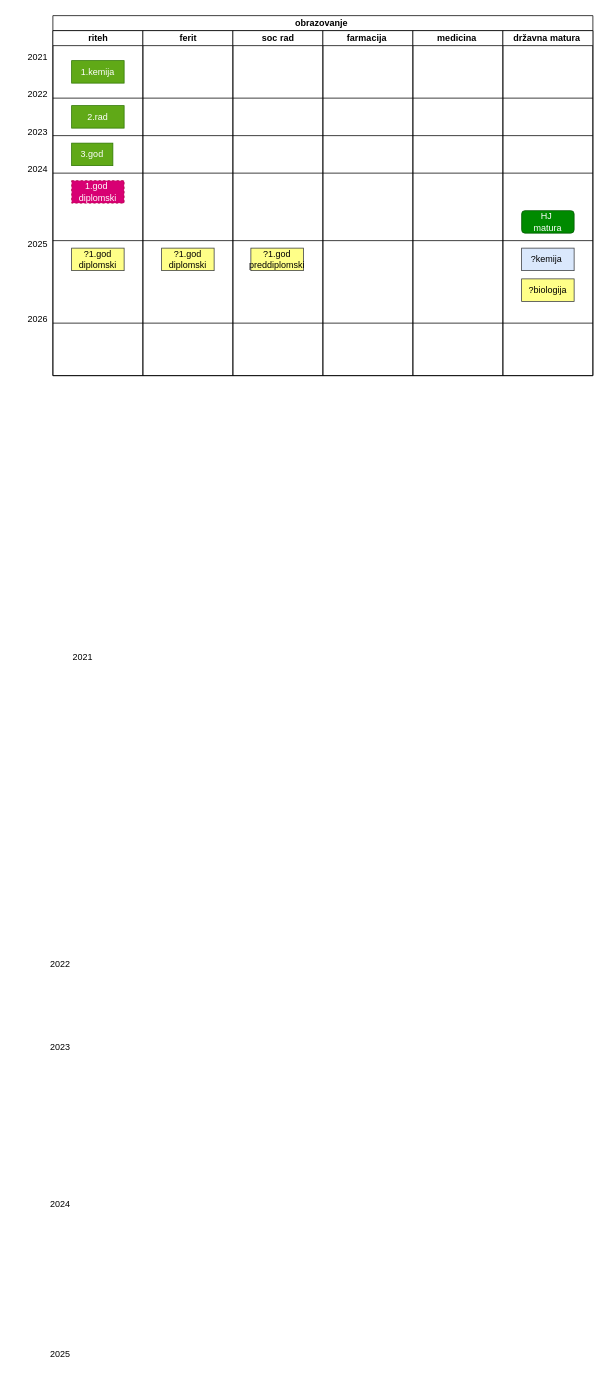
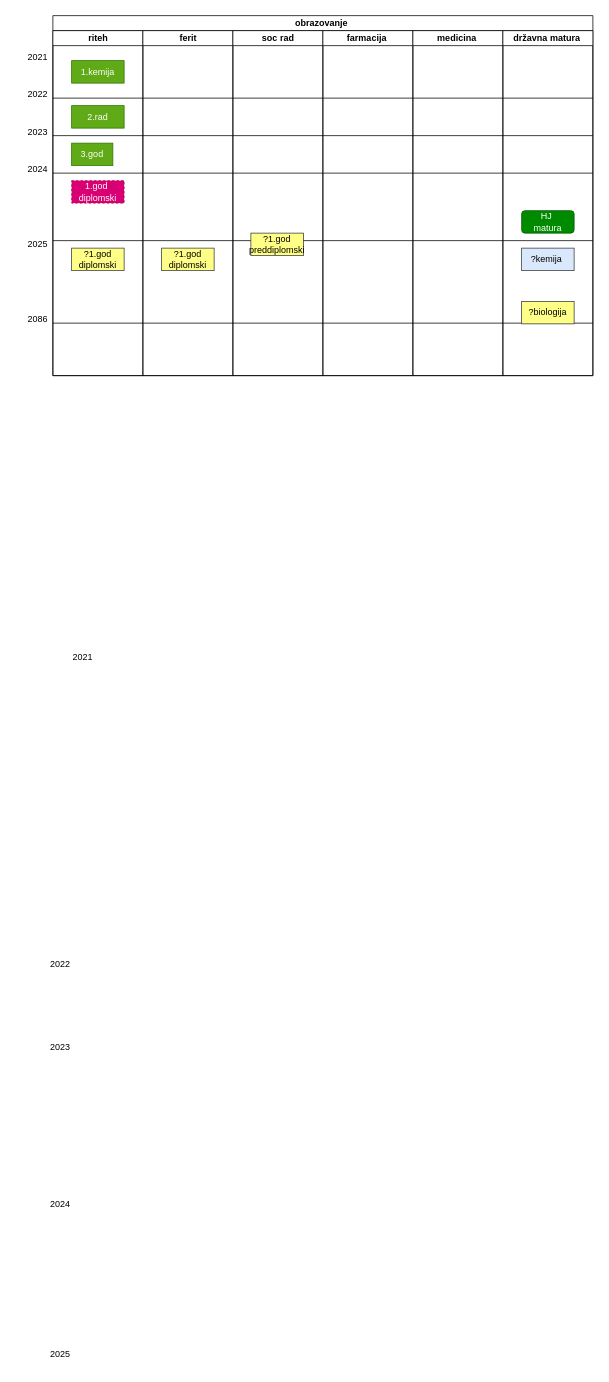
  <mxCell id="0" />
  <mxCell id="1" parent="0" />
  <mxCell id="2" value="2021" style="text;html=1;align=center;verticalAlign=middle;whiteSpace=wrap;rounded=0;" vertex="1" parent="1"><mxGeometry x="80" y="860" width="60" height="30" as="geometry" /></mxCell>
  <mxCell id="3" value="2022" style="text;html=1;align=center;verticalAlign=middle;whiteSpace=wrap;rounded=0;" vertex="1" parent="1"><mxGeometry x="50" y="1270" width="60" height="30" as="geometry" /></mxCell>
  <mxCell id="4" value="2023" style="text;html=1;align=center;verticalAlign=middle;whiteSpace=wrap;rounded=0;" vertex="1" parent="1"><mxGeometry x="50" y="1380" width="60" height="30" as="geometry" /></mxCell>
  <mxCell id="5" value="2024" style="text;html=1;align=center;verticalAlign=middle;whiteSpace=wrap;rounded=0;" vertex="1" parent="1"><mxGeometry x="50" y="1590" width="60" height="30" as="geometry" /></mxCell>
  <mxCell id="6" value="2025" style="text;html=1;align=center;verticalAlign=middle;whiteSpace=wrap;rounded=0;" vertex="1" parent="1"><mxGeometry x="50" y="1790" width="60" height="30" as="geometry" /></mxCell>
  <mxCell id="7" value="obrazovanje&amp;nbsp;" style="swimlane;html=1;childLayout=stackLayout;resizeParent=1;resizeParentMax=0;startSize=20;whiteSpace=wrap;" vertex="1" parent="1"><mxGeometry x="70" y="20" width="720" height="480" as="geometry" /></mxCell>
  <mxCell id="8" value="riteh" style="swimlane;html=1;startSize=20;" vertex="1" parent="7"><mxGeometry y="20" width="120" height="460" as="geometry" /></mxCell>
  <mxCell id="9" value="1.kemija" style="rounded=0;whiteSpace=wrap;html=1;fillColor=#60a917;fontColor=#ffffff;strokeColor=#2D7600;" vertex="1" parent="8"><mxGeometry x="25" y="40" width="70" height="30" as="geometry" /></mxCell>
  <mxCell id="10" value="2.rad" style="rounded=0;whiteSpace=wrap;html=1;fillColor=#60a917;fontColor=#ffffff;strokeColor=#2D7600;" vertex="1" parent="8"><mxGeometry x="25" y="100" width="70" height="30" as="geometry" /></mxCell>
  <mxCell id="11" value="3.god" style="rounded=0;whiteSpace=wrap;html=1;fillColor=#60a917;fontColor=#ffffff;strokeColor=#2D7600;" vertex="1" parent="8"><mxGeometry x="25" y="150" width="55" height="30" as="geometry" /></mxCell>
  <mxCell id="12" value="1.god&amp;nbsp;&lt;div&gt;diplomski&lt;/div&gt;" style="rounded=0;whiteSpace=wrap;html=1;fillColor=#d80073;fontColor=#ffffff;strokeColor=#A50040;dashed=1;" vertex="1" parent="8"><mxGeometry x="25" y="200" width="70" height="30" as="geometry" /></mxCell>
  <mxCell id="13" value="?1.god&lt;div&gt;diplomski&lt;/div&gt;" style="rounded=0;whiteSpace=wrap;html=1;fillColor=#ffff88;strokeColor=#36393d;" vertex="1" parent="8"><mxGeometry x="25" y="290" width="70" height="30" as="geometry" /></mxCell>
  <mxCell id="14" value="ferit" style="swimlane;html=1;startSize=20;" vertex="1" parent="7"><mxGeometry x="120" y="20" width="120" height="460" as="geometry" /></mxCell>
  <mxCell id="15" value="" style="endArrow=none;html=1;rounded=0;exitX=0.833;exitY=0.667;exitDx=0;exitDy=0;exitPerimeter=0;" edge="1" parent="14"><mxGeometry width="50" height="50" relative="1" as="geometry"><mxPoint x="-120" y="140" as="sourcePoint" /><mxPoint x="600" y="140" as="targetPoint" /></mxGeometry></mxCell>
  <mxCell id="16" value="" style="endArrow=none;html=1;rounded=0;exitX=0.833;exitY=0.667;exitDx=0;exitDy=0;exitPerimeter=0;" edge="1" parent="14"><mxGeometry width="50" height="50" relative="1" as="geometry"><mxPoint x="-120" y="190" as="sourcePoint" /><mxPoint x="600" y="190" as="targetPoint" /></mxGeometry></mxCell>
  <mxCell id="17" value="" style="endArrow=none;html=1;rounded=0;exitX=0.833;exitY=0.667;exitDx=0;exitDy=0;exitPerimeter=0;" edge="1" parent="14"><mxGeometry width="50" height="50" relative="1" as="geometry"><mxPoint x="-120" y="280" as="sourcePoint" /><mxPoint x="600" y="280" as="targetPoint" /></mxGeometry></mxCell>
  <mxCell id="18" value="" style="endArrow=none;html=1;rounded=0;exitX=0.833;exitY=0.667;exitDx=0;exitDy=0;exitPerimeter=0;" edge="1" parent="14"><mxGeometry width="50" height="50" relative="1" as="geometry"><mxPoint x="-120" y="390" as="sourcePoint" /><mxPoint x="600" y="390" as="targetPoint" /></mxGeometry></mxCell>
  <mxCell id="19" value="?1.god&lt;div&gt;diplomski&lt;/div&gt;" style="rounded=0;whiteSpace=wrap;html=1;fillColor=#ffff88;strokeColor=#36393d;" vertex="1" parent="14"><mxGeometry x="25" y="290" width="70" height="30" as="geometry" /></mxCell>
  <mxCell id="20" value="soc rad" style="swimlane;html=1;startSize=20;" vertex="1" parent="7"><mxGeometry x="240" y="20" width="120" height="460" as="geometry" /></mxCell>
- <mxCell id="21" value="?1.god&lt;div&gt;preddiplomski&lt;/div&gt;" style="rounded=0;whiteSpace=wrap;html=1;fillColor=#ffff88;strokeColor=#36393d;" vertex="1" parent="20"><mxGeometry x="24" y="290" width="70" height="30" as="geometry" /></mxCell>
+ <mxCell id="21" value="?1.god&lt;div&gt;preddiplomski&lt;/div&gt;" style="rounded=0;whiteSpace=wrap;html=1;fillColor=#ffff88;strokeColor=#36393d;" vertex="1" parent="20"><mxGeometry x="24" y="270" width="70" height="30" as="geometry" /></mxCell>
  <mxCell id="22" value="farmacija&amp;nbsp;" style="swimlane;html=1;startSize=20;" vertex="1" parent="7"><mxGeometry x="360" y="20" width="120" height="460" as="geometry" /></mxCell>
  <mxCell id="23" value="medicina&amp;nbsp;" style="swimlane;html=1;startSize=20;" vertex="1" parent="7"><mxGeometry x="480" y="20" width="120" height="460" as="geometry" /></mxCell>
  <mxCell id="24" value="državna matura&amp;nbsp;" style="swimlane;html=1;startSize=20;" vertex="1" parent="7"><mxGeometry x="600" y="20" width="120" height="460" as="geometry" /></mxCell>
  <mxCell id="25" value="HJ&amp;nbsp;&lt;div&gt;matura&lt;/div&gt;" style="whiteSpace=wrap;html=1;fillColor=#008a00;fontColor=#ffffff;strokeColor=#005700;rounded=1;" vertex="1" parent="24"><mxGeometry x="25" y="240" width="70" height="30" as="geometry" /></mxCell>
  <mxCell id="26" value="?kemija&amp;nbsp;" style="rounded=0;whiteSpace=wrap;html=1;fillColor=#dae8fc;strokeColor=#36393d;" vertex="1" parent="24"><mxGeometry x="25" y="290" width="70" height="30" as="geometry" /></mxCell>
- <mxCell id="27" value="?biologija" style="rounded=0;whiteSpace=wrap;html=1;fillColor=#ffff88;strokeColor=#36393d;" vertex="1" parent="24"><mxGeometry x="25" y="331" width="70" height="30" as="geometry" /></mxCell>
+ <mxCell id="27" value="?biologija" style="rounded=0;whiteSpace=wrap;html=1;fillColor=#ffff88;strokeColor=#36393d;" vertex="1" parent="24"><mxGeometry x="25" y="361" width="70" height="30" as="geometry" /></mxCell>
  <mxCell id="28" value="2021" style="text;html=1;align=center;verticalAlign=middle;whiteSpace=wrap;rounded=0;" vertex="1" parent="1"><mxGeometry x="20" y="60" width="60" height="30" as="geometry" /></mxCell>
  <mxCell id="29" value="2022" style="text;html=1;align=center;verticalAlign=middle;whiteSpace=wrap;rounded=0;" vertex="1" parent="1"><mxGeometry x="20" y="110" width="60" height="30" as="geometry" /></mxCell>
  <mxCell id="30" value="2023" style="text;html=1;align=center;verticalAlign=middle;whiteSpace=wrap;rounded=0;" vertex="1" parent="1"><mxGeometry x="20" y="160" width="60" height="30" as="geometry" /></mxCell>
  <mxCell id="31" value="2024" style="text;html=1;align=center;verticalAlign=middle;whiteSpace=wrap;rounded=0;" vertex="1" parent="1"><mxGeometry x="20" y="210" width="60" height="30" as="geometry" /></mxCell>
  <mxCell id="32" value="2025" style="text;html=1;align=center;verticalAlign=middle;whiteSpace=wrap;rounded=0;" vertex="1" parent="1"><mxGeometry x="20" y="310" width="60" height="30" as="geometry" /></mxCell>
- <mxCell id="33" value="2026" style="text;html=1;align=center;verticalAlign=middle;whiteSpace=wrap;rounded=0;" vertex="1" parent="1"><mxGeometry x="20" y="410" width="60" height="30" as="geometry" /></mxCell>
+ <mxCell id="33" value="2086" style="text;html=1;align=center;verticalAlign=middle;whiteSpace=wrap;rounded=0;" vertex="1" parent="1"><mxGeometry x="20" y="410" width="60" height="30" as="geometry" /></mxCell>
  <mxCell id="34" value="" style="endArrow=none;html=1;rounded=0;exitX=0.833;exitY=0.667;exitDx=0;exitDy=0;exitPerimeter=0;" edge="1" parent="1" source="29"><mxGeometry width="50" height="50" relative="1" as="geometry"><mxPoint x="400" y="190" as="sourcePoint" /><mxPoint x="790" y="130" as="targetPoint" /></mxGeometry></mxCell>
